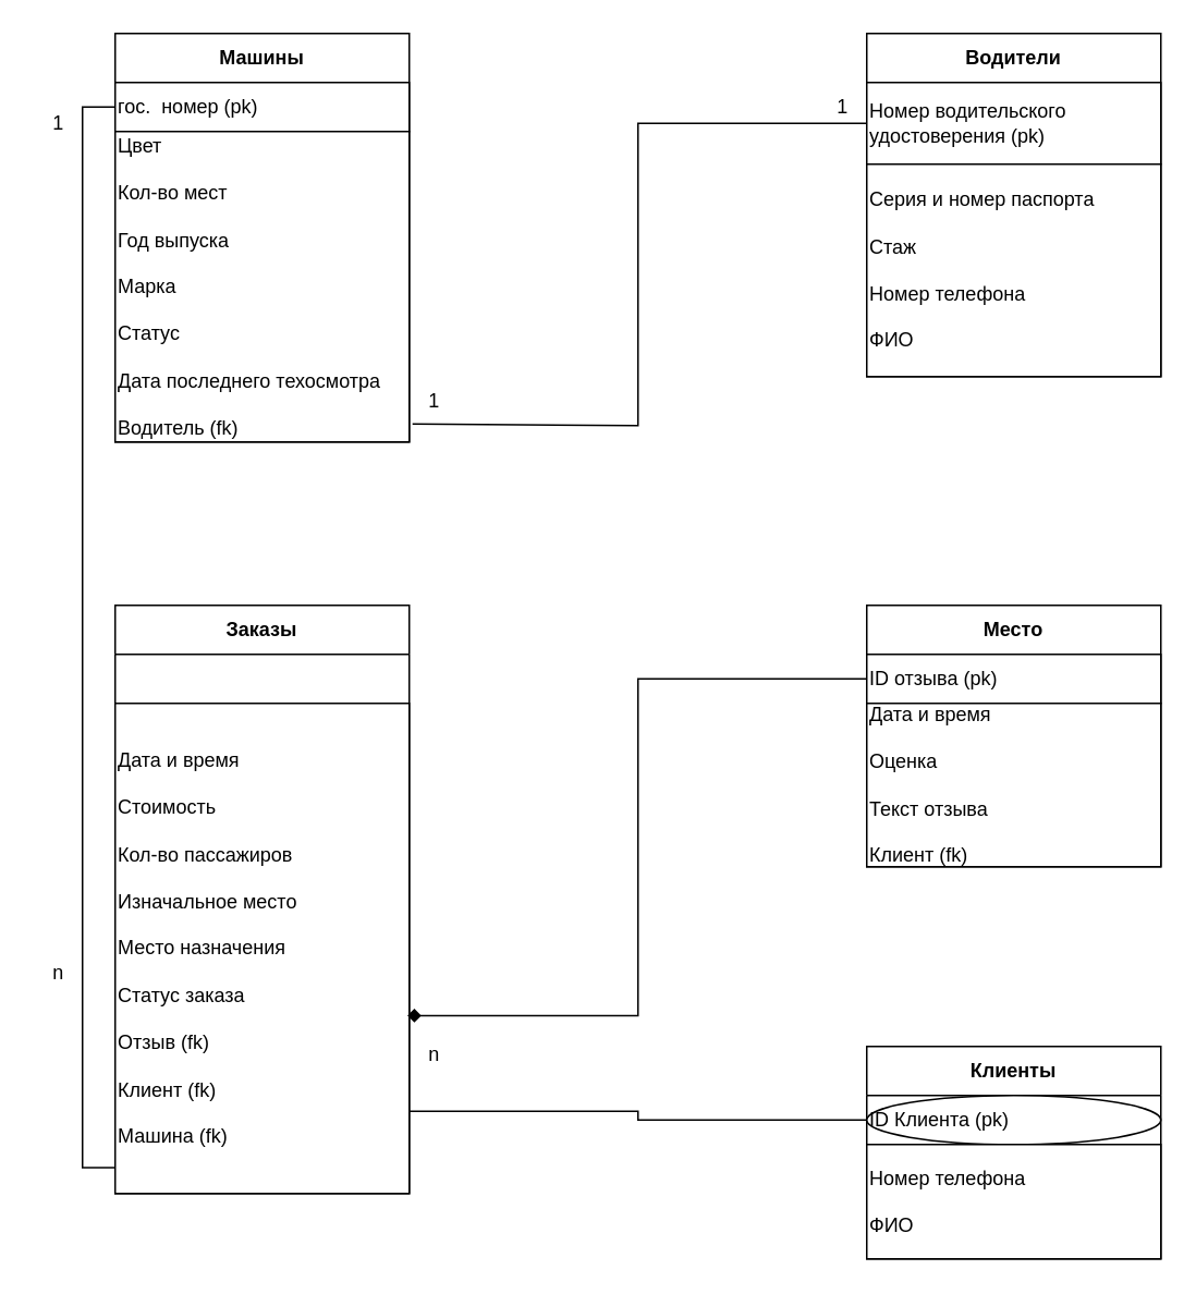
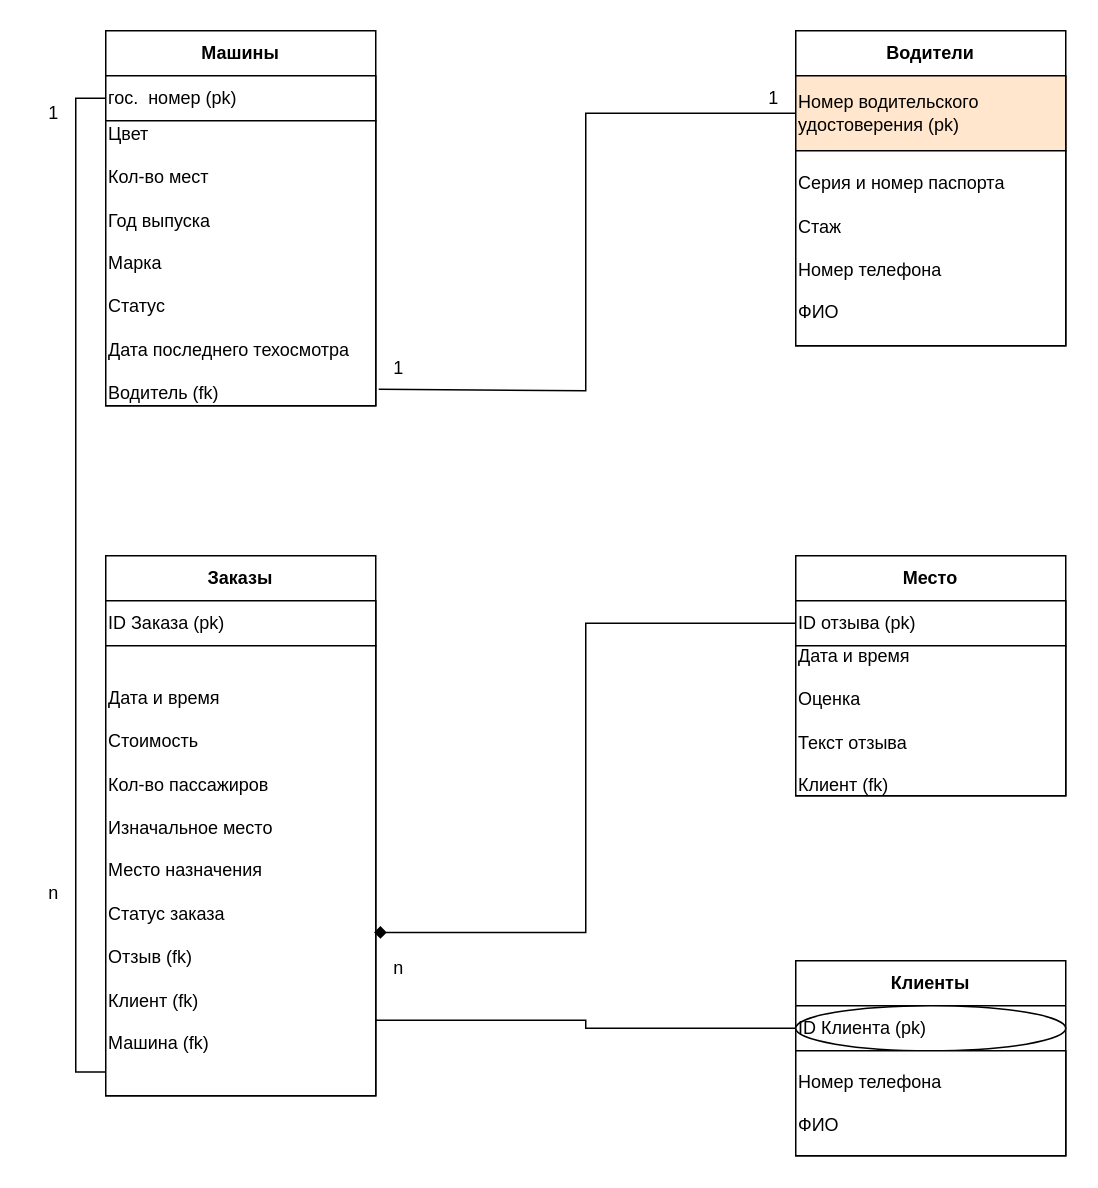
  <mxCell id="0" />
  <mxCell id="1" parent="0" />
  <mxCell id="2" value="Машины" style="swimlane;whiteSpace=wrap;html=1;startSize=30;" vertex="1" parent="1"><mxGeometry x="70" y="20" width="180" height="250" as="geometry" /></mxCell>
  <mxCell id="3" value="&lt;div&gt;гос.&amp;nbsp; номер (pk)&lt;br&gt;&lt;/div&gt;" style="rounded=0;whiteSpace=wrap;html=1;align=left;" vertex="1" parent="2"><mxGeometry y="30" width="180" height="30" as="geometry" /></mxCell>
  <mxCell id="4" value="&lt;div&gt;Цвет&lt;/div&gt;&lt;div&gt;&lt;br&gt;&lt;/div&gt;&lt;div&gt;Кол-во мест&lt;/div&gt;&lt;div&gt;&lt;br&gt;&lt;/div&gt;&lt;div&gt;Год выпуска&lt;/div&gt;&lt;div&gt;&lt;br&gt;&lt;/div&gt;&lt;div&gt;Марка&lt;/div&gt;&lt;div&gt;&lt;br&gt;&lt;/div&gt;&lt;div&gt;Статус&lt;/div&gt;&lt;div&gt;&lt;br&gt;&lt;/div&gt;&lt;div&gt;Дата последнего техосмотра&lt;/div&gt;&lt;div&gt;&lt;br&gt;&lt;/div&gt;&lt;div&gt;Водитель (fk)&lt;br&gt;&lt;/div&gt;" style="rounded=0;whiteSpace=wrap;html=1;align=left;" vertex="1" parent="2"><mxGeometry y="60" width="180" height="190" as="geometry" /></mxCell>
  <mxCell id="5" value="Водители" style="swimlane;whiteSpace=wrap;html=1;startSize=30;" vertex="1" parent="1"><mxGeometry x="530" y="20" width="180" height="210" as="geometry" /></mxCell>
- <mxCell id="6" value="Номер водительского удостоверения (pk)" style="rounded=0;whiteSpace=wrap;html=1;align=left;" vertex="1" parent="5"><mxGeometry y="30" width="180" height="50" as="geometry" /></mxCell>
+ <mxCell id="6" value="Номер водительского удостоверения (pk)" style="rounded=0;whiteSpace=wrap;html=1;align=left;fillColor=#ffe6cc;" vertex="1" parent="5"><mxGeometry y="30" width="180" height="50" as="geometry" /></mxCell>
  <mxCell id="7" value="&lt;div&gt;Серия и номер паспорта&lt;/div&gt;&lt;div&gt;&lt;br&gt;&lt;/div&gt;&lt;div&gt;Стаж&lt;/div&gt;&lt;div&gt;&lt;br&gt;&lt;/div&gt;&lt;div&gt;Номер телефона&lt;/div&gt;&lt;div&gt;&lt;br&gt;&lt;/div&gt;&lt;div&gt;ФИО&lt;/div&gt;" style="rounded=0;whiteSpace=wrap;html=1;align=left;" vertex="1" parent="5"><mxGeometry y="80" width="180" height="130" as="geometry" /></mxCell>
  <mxCell id="8" value="Заказы" style="swimlane;whiteSpace=wrap;html=1;startSize=30;" vertex="1" parent="1"><mxGeometry x="70" y="370" width="180" height="360" as="geometry" /></mxCell>
+ <mxCell id="9" value="ID Заказа (pk)" style="rounded=0;whiteSpace=wrap;html=1;align=left;" vertex="1" parent="8"><mxGeometry y="30" width="180" height="30" as="geometry" /></mxCell>
  <mxCell id="10" value="&lt;div&gt;Дата и время&lt;/div&gt;&lt;div&gt;&lt;br&gt;&lt;/div&gt;&lt;div&gt;Стоимость&lt;/div&gt;&lt;div&gt;&lt;br&gt;&lt;/div&gt;&lt;div&gt;Кол-во пассажиров&lt;/div&gt;&lt;div&gt;&lt;br&gt;&lt;/div&gt;&lt;div&gt;Изначальное место&lt;/div&gt;&lt;div&gt;&lt;br&gt;&lt;/div&gt;&lt;div&gt;Место назначения&lt;/div&gt;&lt;div&gt;&lt;br&gt;&lt;/div&gt;&lt;div&gt;Статус заказа&lt;/div&gt;&lt;div&gt;&lt;br&gt;&lt;/div&gt;&lt;div&gt;Отзыв (fk)&lt;br&gt;&lt;/div&gt;&lt;div&gt;&lt;br&gt;&lt;/div&gt;&lt;div&gt;Клиент (fk)&lt;br&gt;&lt;/div&gt;&lt;div&gt;&lt;br&gt;&lt;/div&gt;&lt;div&gt;Машина (fk)&lt;br&gt;&lt;/div&gt;" style="rounded=0;whiteSpace=wrap;html=1;align=left;" vertex="1" parent="8"><mxGeometry y="60" width="180" height="300" as="geometry" /></mxCell>
  <mxCell id="11" value="Место" style="swimlane;whiteSpace=wrap;html=1;startSize=30;" vertex="1" parent="1"><mxGeometry x="530" y="370" width="180" height="160" as="geometry" /></mxCell>
  <mxCell id="12" value="ID отзыва (pk)" style="rounded=0;whiteSpace=wrap;html=1;align=left;" vertex="1" parent="11"><mxGeometry y="30" width="180" height="30" as="geometry" /></mxCell>
  <mxCell id="13" value="&lt;div&gt;Дата и время&lt;/div&gt;&lt;div&gt;&lt;br&gt;&lt;/div&gt;&lt;div&gt;Оценка&lt;/div&gt;&lt;div&gt;&lt;br&gt;&lt;/div&gt;&lt;div&gt;Текст отзыва&lt;/div&gt;&lt;div&gt;&lt;br&gt;&lt;/div&gt;&lt;div&gt;Клиент (fk)&lt;br&gt;&lt;/div&gt;" style="rounded=0;whiteSpace=wrap;html=1;align=left;" vertex="1" parent="11"><mxGeometry y="60" width="180" height="100" as="geometry" /></mxCell>
  <mxCell id="14" value="Клиенты" style="swimlane;whiteSpace=wrap;html=1;startSize=30;" vertex="1" parent="1"><mxGeometry x="530" y="640" width="180" height="130" as="geometry" /></mxCell>
  <mxCell id="15" value="ID Клиента (pk)" style="ellipse;whiteSpace=wrap;html=1;align=left;" vertex="1" parent="14"><mxGeometry y="30" width="180" height="30" as="geometry" /></mxCell>
  <mxCell id="16" value="&lt;div&gt;Номер телефона&lt;/div&gt;&lt;div&gt;&lt;br&gt;&lt;/div&gt;&lt;div&gt;ФИО&lt;br&gt;&lt;/div&gt;" style="rounded=0;whiteSpace=wrap;html=1;align=left;" vertex="1" parent="14"><mxGeometry y="60" width="180" height="70" as="geometry" /></mxCell>
  <mxCell id="17" style="edgeStyle=orthogonalEdgeStyle;rounded=0;orthogonalLoop=1;jettySize=auto;html=1;exitX=0;exitY=0.5;exitDx=0;exitDy=0;entryX=1.011;entryY=0.942;entryDx=0;entryDy=0;entryPerimeter=0;endArrow=none;endFill=0;" edge="1" parent="1" source="6" target="4"><mxGeometry relative="1" as="geometry"><Array as="points"><mxPoint x="390" y="75" /><mxPoint x="390" y="260" /></Array></mxGeometry></mxCell>
  <mxCell id="18" value="1" style="text;html=1;align=center;verticalAlign=middle;resizable=0;points=[];autosize=1;strokeColor=none;fillColor=none;" vertex="1" parent="1"><mxGeometry x="250" y="230" width="30" height="30" as="geometry" /></mxCell>
  <mxCell id="19" value="1" style="text;html=1;align=center;verticalAlign=middle;resizable=0;points=[];autosize=1;strokeColor=none;fillColor=none;" vertex="1" parent="1"><mxGeometry x="500" y="50" width="30" height="30" as="geometry" /></mxCell>
  <mxCell id="20" style="edgeStyle=orthogonalEdgeStyle;rounded=0;orthogonalLoop=1;jettySize=auto;html=1;exitX=0;exitY=0.5;exitDx=0;exitDy=0;entryX=0;entryY=0.947;entryDx=0;entryDy=0;entryPerimeter=0;endArrow=none;endFill=0;" edge="1" parent="1" source="3" target="10"><mxGeometry relative="1" as="geometry" /></mxCell>
  <mxCell id="21" value="1" style="text;html=1;align=center;verticalAlign=middle;resizable=0;points=[];autosize=1;strokeColor=none;fillColor=none;" vertex="1" parent="1"><mxGeometry x="20" y="60" width="30" height="30" as="geometry" /></mxCell>
  <mxCell id="22" value="n" style="text;html=1;align=center;verticalAlign=middle;resizable=0;points=[];autosize=1;strokeColor=none;fillColor=none;" vertex="1" parent="1"><mxGeometry x="20" y="580" width="30" height="30" as="geometry" /></mxCell>
  <mxCell id="23" style="edgeStyle=orthogonalEdgeStyle;rounded=0;orthogonalLoop=1;jettySize=auto;html=1;exitX=0;exitY=0.5;exitDx=0;exitDy=0;entryX=1;entryY=0.832;entryDx=0;entryDy=0;entryPerimeter=0;endArrow=none;endFill=0;" edge="1" parent="1" source="15" target="10"><mxGeometry relative="1" as="geometry" /></mxCell>
  <mxCell id="24" value="n" style="text;html=1;align=center;verticalAlign=middle;resizable=0;points=[];autosize=1;strokeColor=none;fillColor=none;" vertex="1" parent="1"><mxGeometry x="250" y="630" width="30" height="30" as="geometry" /></mxCell>
  <mxCell id="25" style="edgeStyle=orthogonalEdgeStyle;rounded=0;orthogonalLoop=1;jettySize=auto;html=1;exitX=0;exitY=0.5;exitDx=0;exitDy=0;entryX=0.994;entryY=0.637;entryDx=0;entryDy=0;entryPerimeter=0;endArrow=diamond;endFill=1;" edge="1" parent="1" source="12" target="10"><mxGeometry relative="1" as="geometry" /></mxCell>
